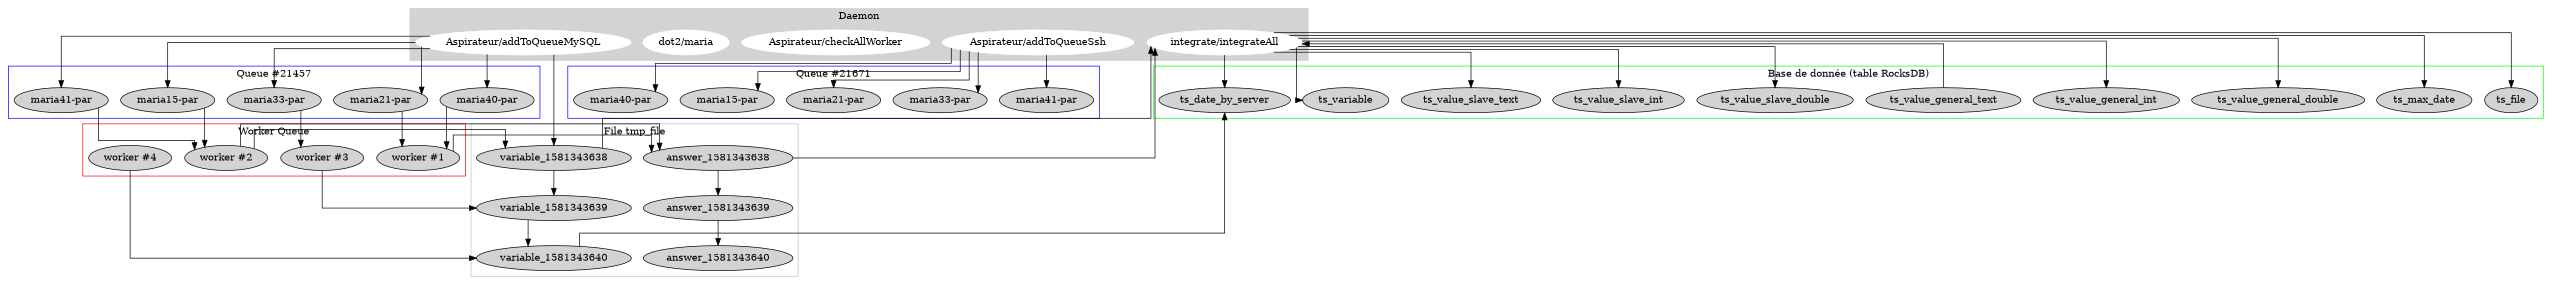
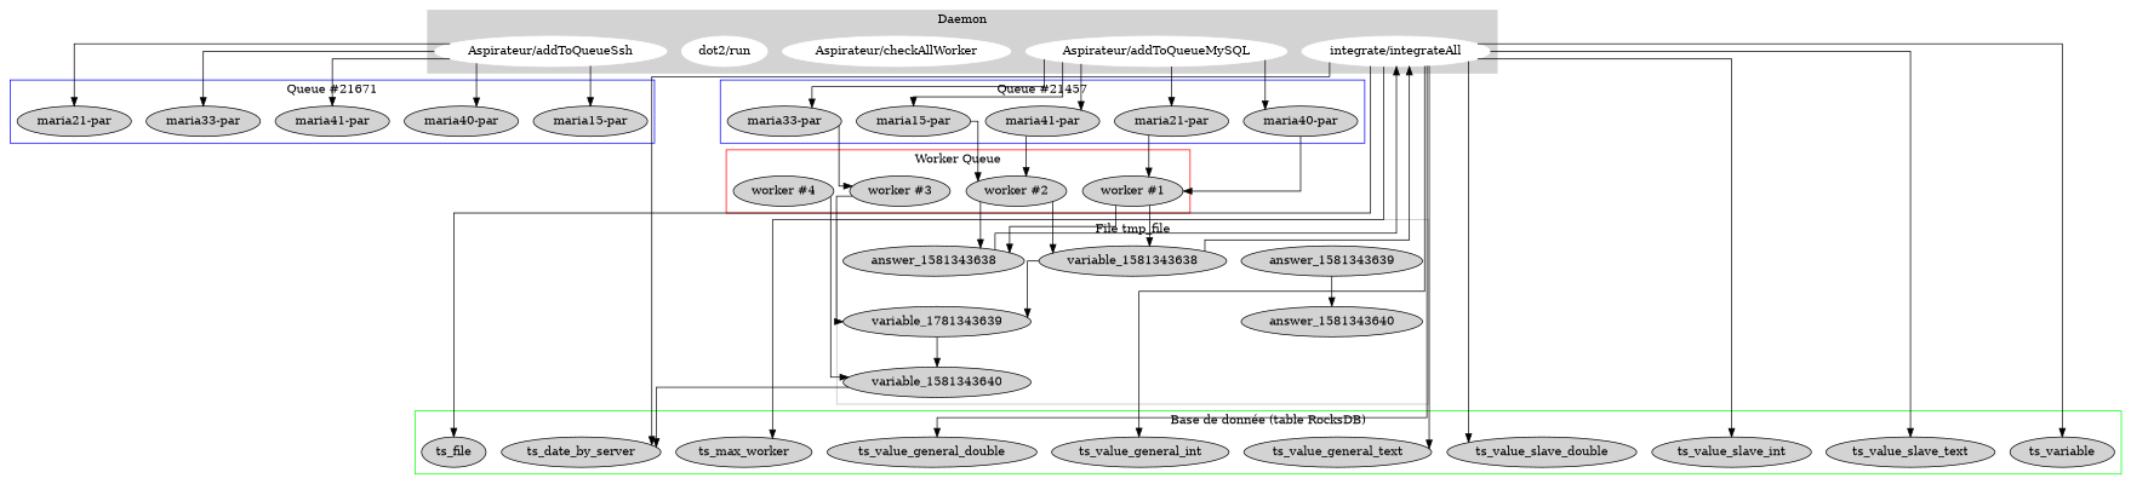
  digraph {
    splines=ortho
    node [style=filled]
    n1 [color=white label="Aspirateur/addToQueueMySQL"]
    n2 [color=white label="Aspirateur/addToQueueSsh"]
    n3 [color=white label="Aspirateur/checkAllWorker"]
-   n4 [color=white label="dot2/maria"]
+   n4 [color=white label="dot2/run"]
    n5 [color=white label="integrate/integrateAll"]
    n6 [label="maria40-par"]
    n7 [label="maria41-par"]
    n8 [label="maria33-par"]
    n9 [label="maria21-par"]
    n10 [label="maria15-par"]
    n11 [label="maria40-par"]
    n12 [label="maria41-par"]
    n13 [label="maria33-par"]
    n14 [label="maria21-par"]
    n15 [label="maria15-par"]
    n16 [label="worker #1"]
    n17 [label="worker #2"]
    n18 [label="worker #3"]
    n19 [label="worker #4"]
    n20 [label=answer_1581343638]
    n21 [label=answer_1581343639]
    n22 [label=answer_1581343640]
    n23 [label=variable_1581343638]
-   n24 [label=variable_1581343639]
+   n24 [label=variable_1781343639]
    n25 [label=variable_1581343640]
    n26 [label=ts_date_by_server]
    n27 [label=ts_file]
-   n28 [label=ts_max_date]
+   n28 [label=ts_max_worker]
    n29 [label=ts_value_general_double]
    n30 [label=ts_value_general_int]
    n31 [label=ts_value_general_text]
    n32 [label=ts_value_slave_double]
    n33 [label=ts_value_slave_int]
    n34 [label=ts_value_slave_text]
    n35 [label=ts_variable]
    subgraph cluster_1 {
      color=lightgrey
      label=Daemon
      style=filled
      n1
      n2
      n3
      n4
      n5
    }
    subgraph cluster_2 {
      color=blue
      label="   Queue #21457   "
      n6
      n7
      n8
      n9
      n10
    }
    subgraph cluster_3 {
      color=blue
      label="   Queue #21671   "
      n11
      n12
      n13
      n14
      n15
    }
    subgraph cluster_4 {
      color=red
      label="   Worker Queue   "
      n16
      n17
      n18
      n19
    }
    subgraph cluster_5 {
      color=grey
      label="   File tmp_file   "
      n20
      n21
      n22
      n23
      n24
      n25
    }
    subgraph cluster_6 {
      color=green
      label="   Base de donnée (table RocksDB)   "
      n26
      n27
      n28
      n29
      n30
      n31
      n32
      n33
      n34
      n35
    }
    n1 -> n6
    n1 -> n7
    n1 -> n8
    n1 -> n9
    n1 -> n10
    n2 -> n11
    n2 -> n12
    n2 -> n13
    n2 -> n14
    n2 -> n15
    n5 -> n26
    n5 -> n27
    n5 -> n28
    n5 -> n29
    n5 -> n30
-   n31 -> n5
+   n5 -> n31
    n5 -> n32
    n5 -> n33
    n5 -> n34
    n5 -> n35
    n6 -> n16
    n7 -> n17
    n8 -> n18
    n9 -> n16
    n10 -> n17
    n16 -> n20
-   n1 -> n23
+   n16 -> n23
    n17 -> n20
    n17 -> n23
    n18 -> n24
    n19 -> n25
    n20 -> n5
-   n20 -> n21
    n21 -> n22
    n23 -> n5
    n23 -> n24
    n24 -> n25
    n25 -> n26
  }
